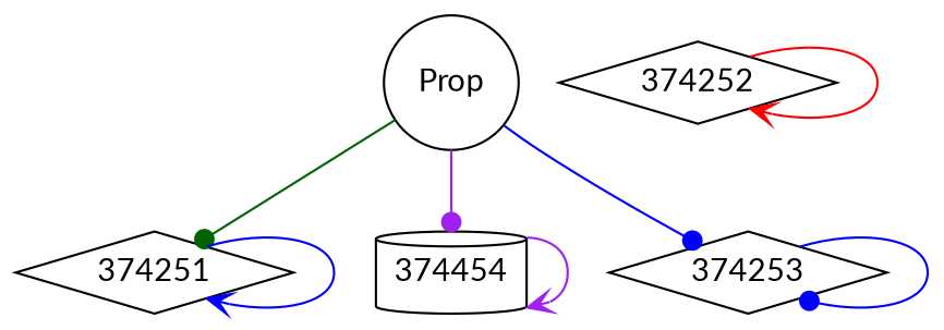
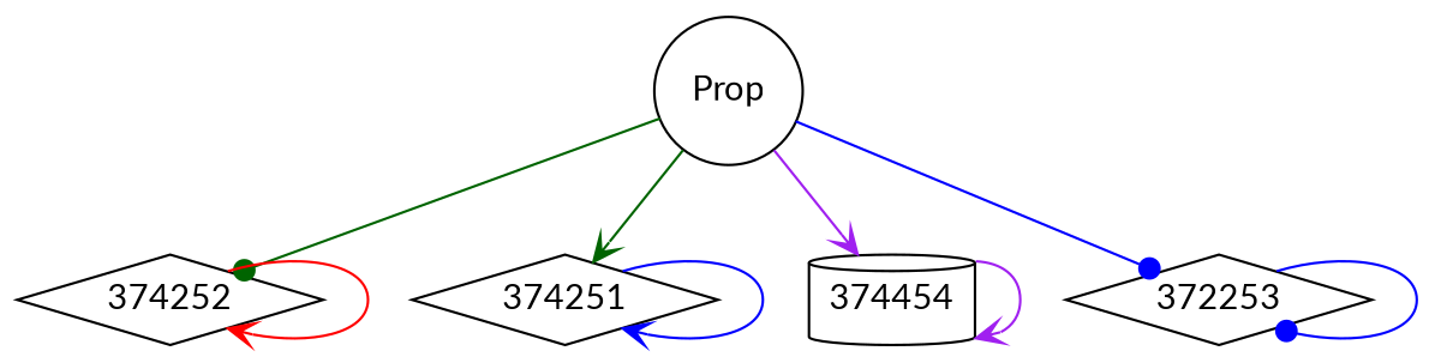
  digraph {
    fontname=Lato
    node [fontname=Lato shape=diamond]
    edge [arrowhead=dot color=blue fontname=Lato]
    Prop [shape=circle]
    374252
    374251
    n4 [label=374454 shape=cylinder]
-   374253
-   Prop -> 374251 [color=darkgreen]
-   Prop -> n4 [color=purple]
+   374253 [label=372253]
+   Prop -> 374252 [color=darkgreen]
+   Prop -> 374251 [arrowhead=vee color=darkgreen]
+   Prop -> n4 [arrowhead=vee color=purple]
    Prop -> 374253
    374252 -> 374252 [arrowhead=vee color=red]
    374251 -> 374251 [arrowhead=vee]
    n4 -> n4 [arrowhead=vee color=purple]
    374253 -> 374253
  }
